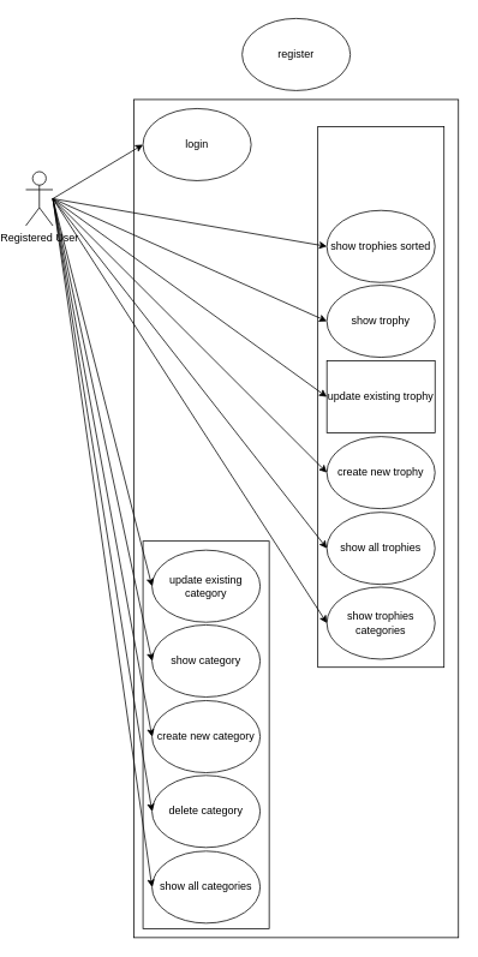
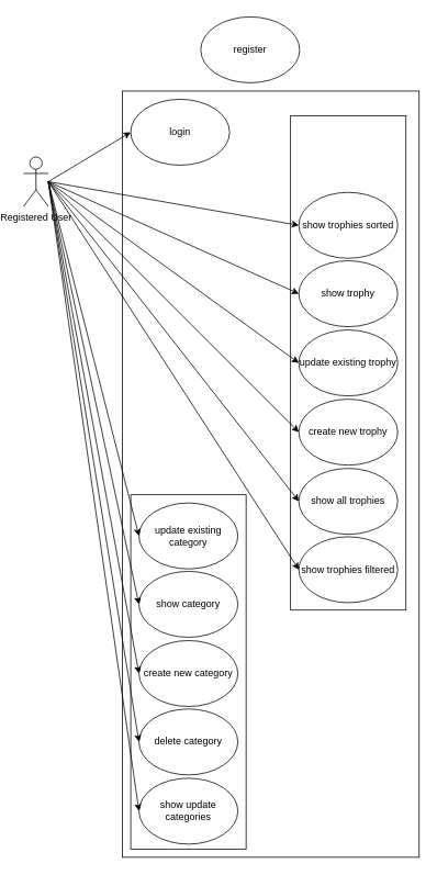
  <mxCell id="0" />
  <mxCell id="1" parent="0" />
  <mxCell id="2" value="Registered User" style="shape=umlActor;verticalLabelPosition=bottom;verticalAlign=top;html=1;outlineConnect=0;" vertex="1" parent="1"><mxGeometry x="20" y="190" width="30" height="60" as="geometry" /></mxCell>
- <mxCell id="3" value="register" style="ellipse;whiteSpace=wrap;html=1;" vertex="1" parent="1"><mxGeometry x="260" y="20" width="120" height="80" as="geometry" /></mxCell>
+ <mxCell id="3" value="register" style="ellipse;whiteSpace=wrap;html=1;" vertex="1" parent="1"><mxGeometry x="235" y="20" width="120" height="80" as="geometry" /></mxCell>
  <mxCell id="4" value="" style="rounded=0;whiteSpace=wrap;html=1;" vertex="1" parent="1"><mxGeometry x="140" y="110" width="360" height="930" as="geometry" /></mxCell>
  <mxCell id="5" value="" style="rounded=0;whiteSpace=wrap;html=1;" vertex="1" parent="1"><mxGeometry x="150" y="600" width="140" height="430" as="geometry" /></mxCell>
  <mxCell id="6" value="" style="rounded=0;whiteSpace=wrap;html=1;" vertex="1" parent="1"><mxGeometry x="344" y="140" width="140" height="600" as="geometry" /></mxCell>
  <mxCell id="7" value="login" style="ellipse;whiteSpace=wrap;html=1;" vertex="1" parent="1"><mxGeometry x="150" y="120" width="120" height="80" as="geometry" /></mxCell>
  <mxCell id="8" value="create new category" style="ellipse;whiteSpace=wrap;html=1;" vertex="1" parent="1"><mxGeometry x="160" y="777" width="120" height="80" as="geometry" /></mxCell>
  <mxCell id="9" value="create new trophy" style="ellipse;whiteSpace=wrap;html=1;" vertex="1" parent="1"><mxGeometry x="354" y="484" width="120" height="80" as="geometry" /></mxCell>
  <mxCell id="10" value="show all trophies" style="ellipse;whiteSpace=wrap;html=1;" vertex="1" parent="1"><mxGeometry x="354" y="568" width="120" height="80" as="geometry" /></mxCell>
- <mxCell id="11" value="update existing trophy" style="whiteSpace=wrap;html=1;rounded=0;" vertex="1" parent="1"><mxGeometry x="354" y="400" width="120" height="80" as="geometry" /></mxCell>
+ <mxCell id="11" value="update existing trophy" style="ellipse;whiteSpace=wrap;html=1;" vertex="1" parent="1"><mxGeometry x="354" y="400" width="120" height="80" as="geometry" /></mxCell>
  <mxCell id="12" value="update existing category" style="ellipse;whiteSpace=wrap;html=1;" vertex="1" parent="1"><mxGeometry x="160" y="610" width="120" height="80" as="geometry" /></mxCell>
  <mxCell id="13" value="show category" style="ellipse;whiteSpace=wrap;html=1;" vertex="1" parent="1"><mxGeometry x="160" y="693" width="120" height="80" as="geometry" /></mxCell>
  <mxCell id="14" value="show trophy" style="ellipse;whiteSpace=wrap;html=1;" vertex="1" parent="1"><mxGeometry x="354" y="316" width="120" height="80" as="geometry" /></mxCell>
- <mxCell id="15" value="show trophies categories" style="ellipse;whiteSpace=wrap;html=1;" vertex="1" parent="1"><mxGeometry x="354" y="651" width="120" height="80" as="geometry" /></mxCell>
+ <mxCell id="15" value="show trophies filtered" style="ellipse;whiteSpace=wrap;html=1;" vertex="1" parent="1"><mxGeometry x="354" y="651" width="120" height="80" as="geometry" /></mxCell>
  <mxCell id="16" value="show trophies sorted" style="ellipse;whiteSpace=wrap;html=1;" vertex="1" parent="1"><mxGeometry x="354" y="233" width="120" height="80" as="geometry" /></mxCell>
- <mxCell id="17" value="show all categories" style="ellipse;whiteSpace=wrap;html=1;" vertex="1" parent="1"><mxGeometry x="160" y="944" width="120" height="80" as="geometry" /></mxCell>
+ <mxCell id="17" value="show update categories" style="ellipse;whiteSpace=wrap;html=1;" vertex="1" parent="1"><mxGeometry x="160" y="944" width="120" height="80" as="geometry" /></mxCell>
  <mxCell id="18" value="delete category" style="ellipse;whiteSpace=wrap;html=1;" vertex="1" parent="1"><mxGeometry x="160" y="860" width="120" height="80" as="geometry" /></mxCell>
  <mxCell id="19" value="" style="endArrow=classic;html=1;rounded=0;entryX=0;entryY=0.5;entryDx=0;entryDy=0;" edge="1" parent="1" target="15"><mxGeometry width="50" height="50" relative="1" as="geometry"><mxPoint x="50" y="220" as="sourcePoint" /><mxPoint x="370" y="670" as="targetPoint" /></mxGeometry></mxCell>
  <mxCell id="20" value="" style="endArrow=classic;html=1;rounded=0;entryX=0;entryY=0.5;entryDx=0;entryDy=0;" edge="1" parent="1" target="16"><mxGeometry width="50" height="50" relative="1" as="geometry"><mxPoint x="50" y="220" as="sourcePoint" /><mxPoint x="364" y="200" as="targetPoint" /></mxGeometry></mxCell>
  <mxCell id="21" value="" style="endArrow=classic;html=1;rounded=0;entryX=0;entryY=0.5;entryDx=0;entryDy=0;" edge="1" parent="1" target="14"><mxGeometry width="50" height="50" relative="1" as="geometry"><mxPoint x="50" y="220" as="sourcePoint" /><mxPoint x="374" y="210" as="targetPoint" /></mxGeometry></mxCell>
  <mxCell id="22" value="" style="endArrow=classic;html=1;rounded=0;entryX=0;entryY=0.5;entryDx=0;entryDy=0;" edge="1" parent="1" target="11"><mxGeometry width="50" height="50" relative="1" as="geometry"><mxPoint x="50" y="220" as="sourcePoint" /><mxPoint x="384" y="220" as="targetPoint" /></mxGeometry></mxCell>
  <mxCell id="23" value="" style="endArrow=classic;html=1;rounded=0;entryX=0;entryY=0.5;entryDx=0;entryDy=0;" edge="1" parent="1" target="9"><mxGeometry width="50" height="50" relative="1" as="geometry"><mxPoint x="50" y="220" as="sourcePoint" /><mxPoint x="394" y="230" as="targetPoint" /></mxGeometry></mxCell>
  <mxCell id="24" value="" style="endArrow=classic;html=1;rounded=0;entryX=0;entryY=0.5;entryDx=0;entryDy=0;" edge="1" parent="1" target="10"><mxGeometry width="50" height="50" relative="1" as="geometry"><mxPoint x="50" y="220" as="sourcePoint" /><mxPoint x="404" y="240" as="targetPoint" /></mxGeometry></mxCell>
  <mxCell id="25" value="" style="endArrow=classic;html=1;rounded=0;entryX=0;entryY=0.5;entryDx=0;entryDy=0;" edge="1" parent="1" target="12"><mxGeometry width="50" height="50" relative="1" as="geometry"><mxPoint x="50" y="220" as="sourcePoint" /><mxPoint x="414" y="250" as="targetPoint" /></mxGeometry></mxCell>
  <mxCell id="26" value="" style="endArrow=classic;html=1;rounded=0;entryX=0;entryY=0.5;entryDx=0;entryDy=0;" edge="1" parent="1" target="13"><mxGeometry width="50" height="50" relative="1" as="geometry"><mxPoint x="50" y="220" as="sourcePoint" /><mxPoint x="424" y="260" as="targetPoint" /></mxGeometry></mxCell>
  <mxCell id="27" value="" style="endArrow=classic;html=1;rounded=0;entryX=0;entryY=0.5;entryDx=0;entryDy=0;" edge="1" parent="1" target="8"><mxGeometry width="50" height="50" relative="1" as="geometry"><mxPoint x="50" y="220" as="sourcePoint" /><mxPoint x="434" y="270" as="targetPoint" /></mxGeometry></mxCell>
  <mxCell id="28" value="" style="endArrow=classic;html=1;rounded=0;entryX=0;entryY=0.5;entryDx=0;entryDy=0;" edge="1" parent="1" target="18"><mxGeometry width="50" height="50" relative="1" as="geometry"><mxPoint x="50" y="220" as="sourcePoint" /><mxPoint x="444" y="280" as="targetPoint" /></mxGeometry></mxCell>
  <mxCell id="29" value="" style="endArrow=classic;html=1;rounded=0;entryX=0;entryY=0.5;entryDx=0;entryDy=0;" edge="1" parent="1" target="17"><mxGeometry width="50" height="50" relative="1" as="geometry"><mxPoint x="50" y="220" as="sourcePoint" /><mxPoint x="454" y="290" as="targetPoint" /></mxGeometry></mxCell>
  <mxCell id="30" value="" style="endArrow=classic;html=1;rounded=0;entryX=0;entryY=0.5;entryDx=0;entryDy=0;" edge="1" parent="1" target="7"><mxGeometry width="50" height="50" relative="1" as="geometry"><mxPoint x="50" y="220" as="sourcePoint" /><mxPoint x="464" y="300" as="targetPoint" /></mxGeometry></mxCell>
